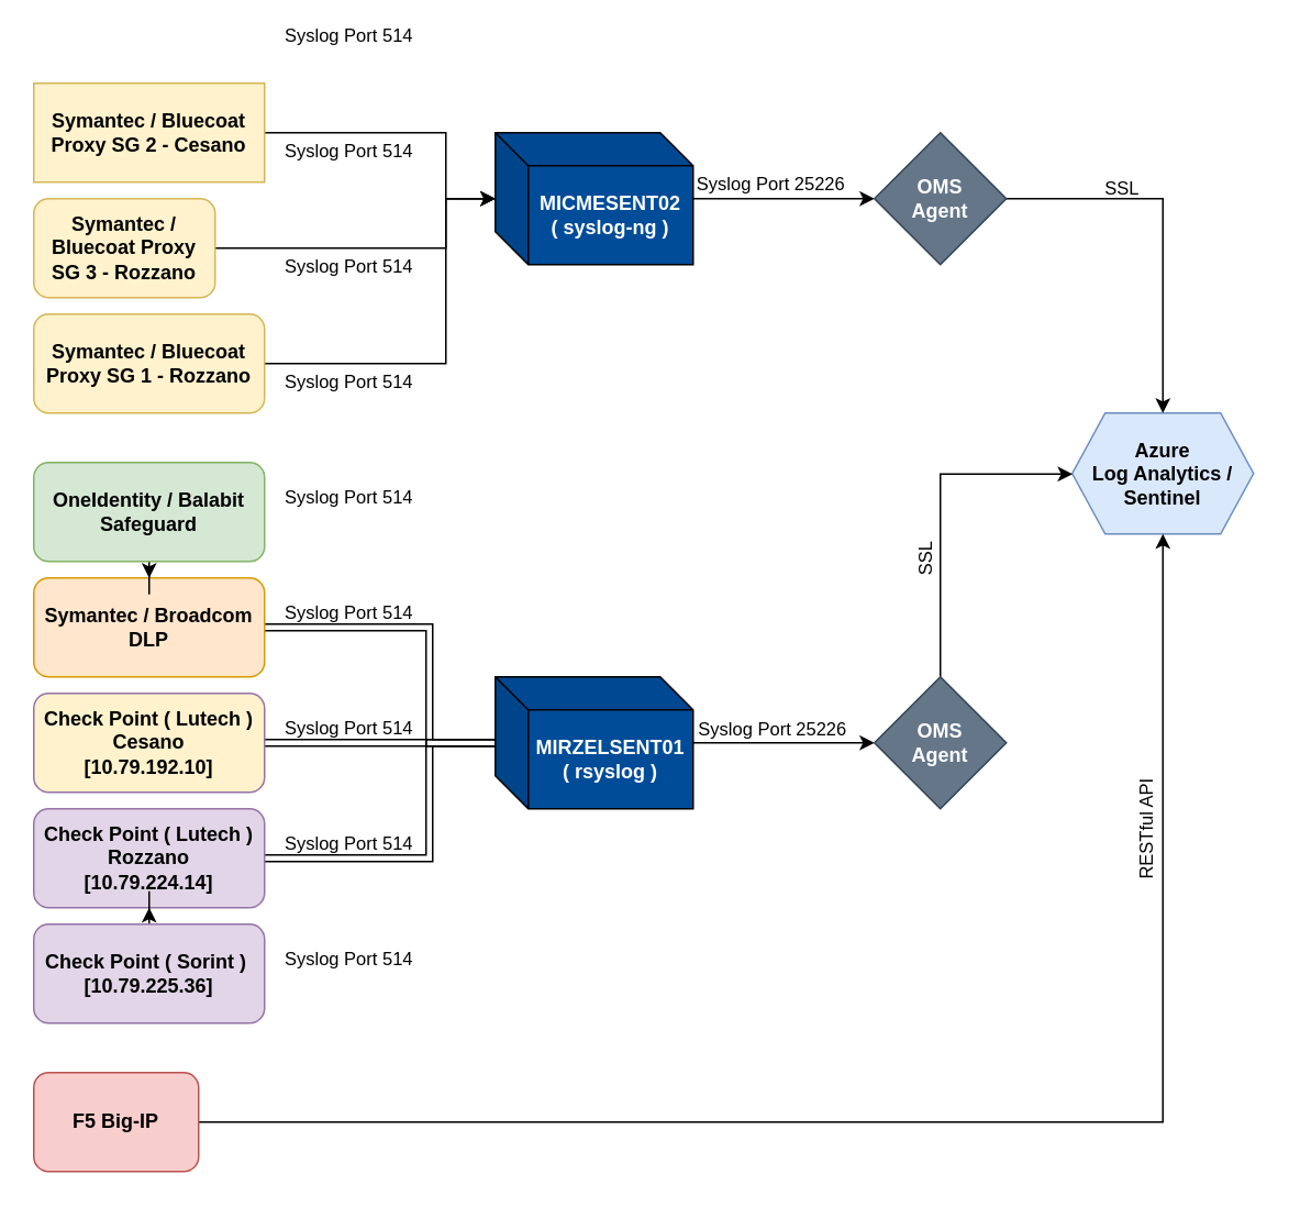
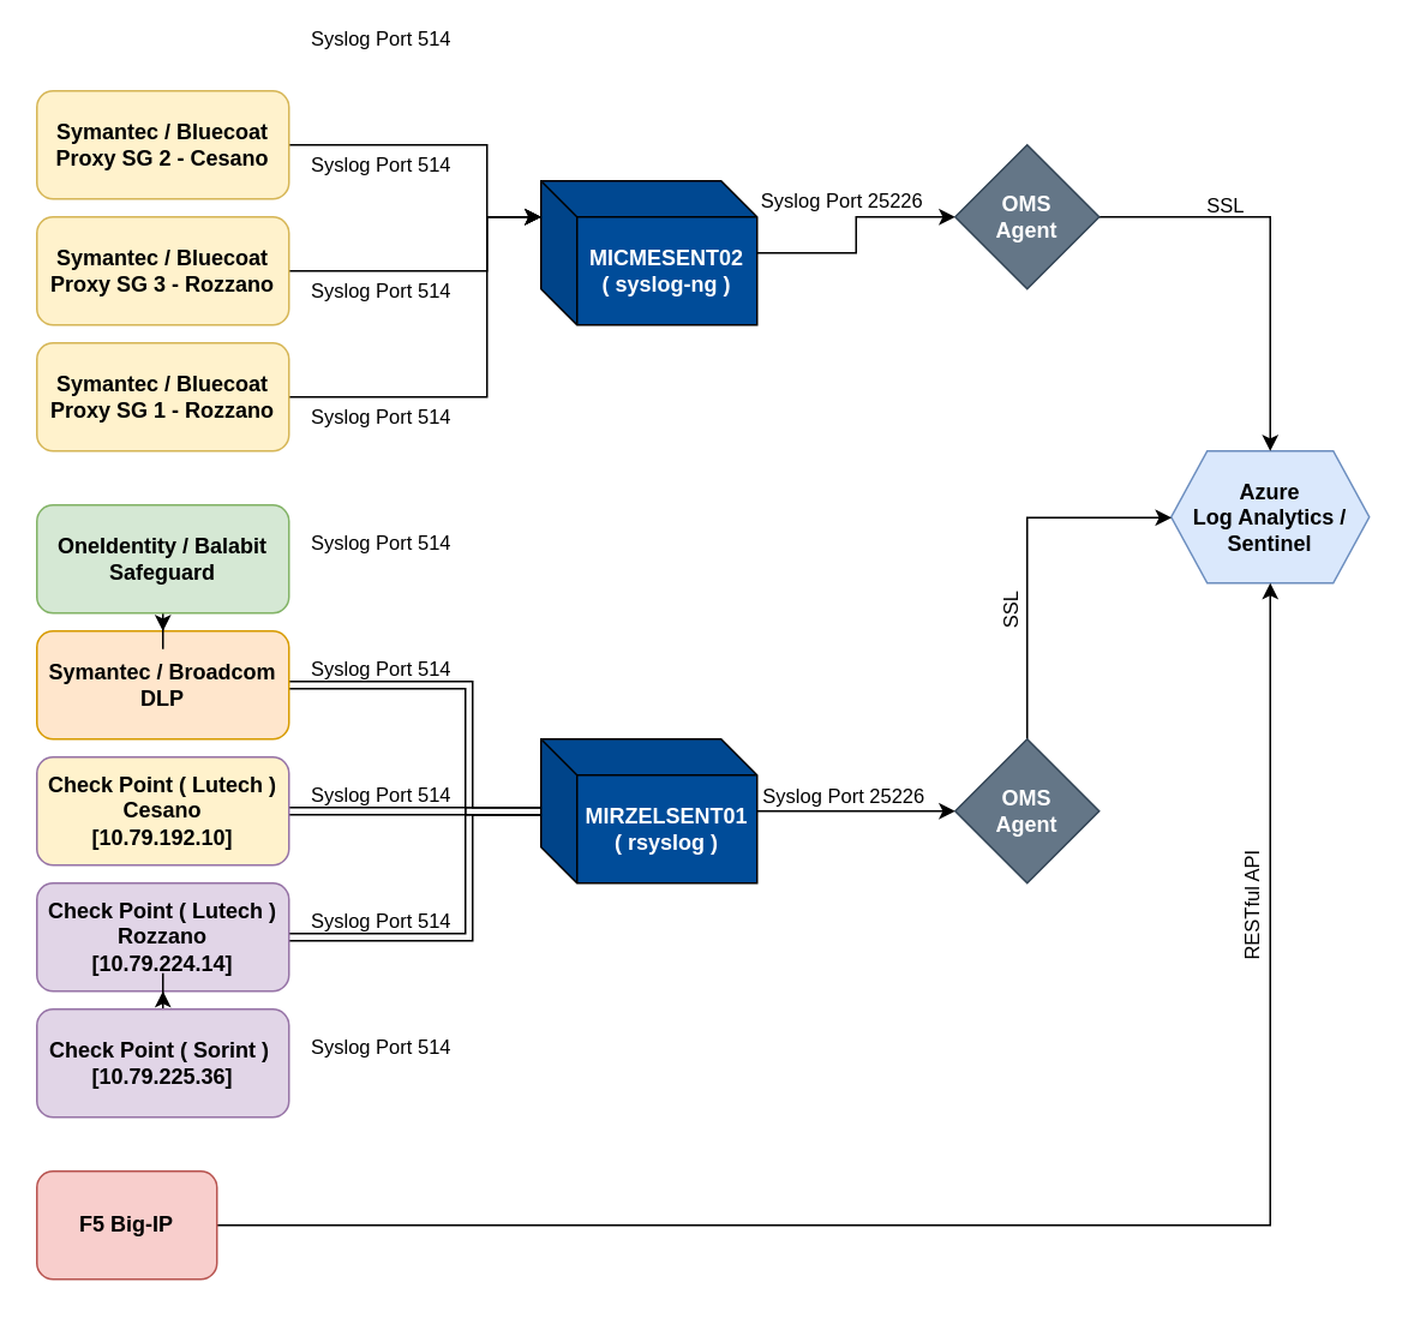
  <mxCell id="0" />
  <mxCell id="1" parent="0" />
  <mxCell id="2" value="" style="edgeStyle=orthogonalEdgeStyle;rounded=0;orthogonalLoop=1;jettySize=auto;html=1;fontColor=#FFFFFF;" edge="1" parent="1" source="3" target="17"><mxGeometry relative="1" as="geometry"><Array as="points"><mxPoint x="270" y="80" /><mxPoint x="270" y="120" /></Array></mxGeometry></mxCell>
- <mxCell id="3" value="Symantec / Bluecoat Proxy SG 2 - Cesano" style="whiteSpace=wrap;html=1;fontSize=12;glass=0;strokeWidth=1;shadow=0;fillColor=#fff2cc;fontStyle=1;strokeColor=#d6b656;rounded=0;" vertex="1" parent="1"><mxGeometry x="20" y="50" width="140" height="60" as="geometry" /></mxCell>
+ <mxCell id="3" value="Symantec / Bluecoat Proxy SG 2 - Cesano" style="rounded=1;whiteSpace=wrap;html=1;fontSize=12;glass=0;strokeWidth=1;shadow=0;fillColor=#fff2cc;fontStyle=1;strokeColor=#d6b656;" vertex="1" parent="1"><mxGeometry x="20" y="50" width="140" height="60" as="geometry" /></mxCell>
  <mxCell id="4" value="" style="edgeStyle=orthogonalEdgeStyle;rounded=0;orthogonalLoop=1;jettySize=auto;html=1;fontColor=#FFFFFF;" edge="1" parent="1" source="5" target="17"><mxGeometry relative="1" as="geometry"><mxPoint x="240" y="520" as="targetPoint" /><Array as="points"><mxPoint x="270" y="150" /><mxPoint x="270" y="120" /></Array></mxGeometry></mxCell>
- <mxCell id="5" value="Symantec / Bluecoat Proxy SG 3 - Rozzano" style="rounded=1;whiteSpace=wrap;html=1;fontSize=12;glass=0;strokeWidth=1;shadow=0;fillColor=#fff2cc;fontStyle=1;strokeColor=#d6b656;" vertex="1" parent="1"><mxGeometry x="20" y="120" width="110" height="60" as="geometry" /></mxCell>
+ <mxCell id="5" value="Symantec / Bluecoat Proxy SG 3 - Rozzano" style="rounded=1;whiteSpace=wrap;html=1;fontSize=12;glass=0;strokeWidth=1;shadow=0;fillColor=#fff2cc;fontStyle=1;strokeColor=#d6b656;" vertex="1" parent="1"><mxGeometry x="20" y="120" width="140" height="60" as="geometry" /></mxCell>
  <mxCell id="6" value="" style="edgeStyle=orthogonalEdgeStyle;rounded=0;orthogonalLoop=1;jettySize=auto;html=1;fontColor=#FFFFFF;" edge="1" parent="1" source="7" target="17"><mxGeometry relative="1" as="geometry"><mxPoint x="240" y="590" as="targetPoint" /><Array as="points"><mxPoint x="270" y="220" /><mxPoint x="270" y="120" /></Array></mxGeometry></mxCell>
  <mxCell id="7" value="Symantec / Bluecoat Proxy SG 1 - Rozzano" style="rounded=1;whiteSpace=wrap;html=1;fontSize=12;glass=0;strokeWidth=1;shadow=0;fillColor=#fff2cc;fontStyle=1;strokeColor=#d6b656;" vertex="1" parent="1"><mxGeometry x="20" y="190" width="140" height="60" as="geometry" /></mxCell>
  <mxCell id="8" value="" style="edgeStyle=orthogonalEdgeStyle;shape=link;rounded=0;orthogonalLoop=1;jettySize=auto;html=1;fontColor=#000000;" edge="1" parent="1" source="9" target="15"><mxGeometry relative="1" as="geometry"><mxPoint x="240" y="520" as="targetPoint" /><Array as="points"><mxPoint x="260" y="520" /><mxPoint x="260" y="450" /></Array></mxGeometry></mxCell>
  <mxCell id="9" value="Check Point ( Lutech ) Rozzano&lt;br&gt;[10.79.224.14]" style="rounded=1;whiteSpace=wrap;html=1;fontSize=12;glass=0;strokeWidth=1;shadow=0;fillColor=#e1d5e7;fontStyle=1;strokeColor=#9673a6;" vertex="1" parent="1"><mxGeometry x="20" y="490" width="140" height="60" as="geometry" /></mxCell>
  <mxCell id="10" value="" style="edgeStyle=orthogonalEdgeStyle;shape=link;rounded=0;orthogonalLoop=1;jettySize=auto;html=1;fontColor=#000000;" edge="1" parent="1" source="11" target="15"><mxGeometry relative="1" as="geometry"><mxPoint x="250" y="450" as="targetPoint" /></mxGeometry></mxCell>
  <mxCell id="11" value="Check Point ( Lutech ) Cesano&lt;br&gt;[10.79.192.10]" style="rounded=1;whiteSpace=wrap;html=1;fontSize=12;glass=0;strokeWidth=1;shadow=0;fillColor=#fff2cc;fontStyle=1;strokeColor=#9673a6;" vertex="1" parent="1"><mxGeometry x="20" y="420" width="140" height="60" as="geometry" /></mxCell>
  <mxCell id="12" value="" style="edgeStyle=orthogonalEdgeStyle;rounded=0;orthogonalLoop=1;jettySize=auto;html=1;fontColor=#FFFFFF;" edge="1" parent="1" source="13" target="9"><mxGeometry relative="1" as="geometry" /></mxCell>
  <mxCell id="13" value="Check Point ( Sorint )&amp;nbsp;&lt;br&gt;[10.79.225.36]" style="rounded=1;whiteSpace=wrap;html=1;fontSize=12;glass=0;strokeWidth=1;shadow=0;fillColor=#e1d5e7;fontStyle=1;strokeColor=#9673a6;" vertex="1" parent="1"><mxGeometry x="20" y="560" width="140" height="60" as="geometry" /></mxCell>
  <mxCell id="14" value="" style="edgeStyle=orthogonalEdgeStyle;rounded=0;orthogonalLoop=1;jettySize=auto;html=1;fontColor=#FFFFFF;" edge="1" parent="1" source="15" target="38"><mxGeometry relative="1" as="geometry"><mxPoint x="480" y="450" as="targetPoint" /></mxGeometry></mxCell>
  <mxCell id="15" value="MIRZELSENT01&lt;br&gt;( rsyslog )" style="shape=cube;whiteSpace=wrap;html=1;boundedLbl=1;backgroundOutline=1;darkOpacity=0.05;darkOpacity2=0.1;fontColor=#FFFFFF;fillColor=#004C99;fontStyle=1" vertex="1" parent="1"><mxGeometry x="300" y="410" width="120" height="80" as="geometry" /></mxCell>
  <mxCell id="16" style="edgeStyle=orthogonalEdgeStyle;rounded=0;orthogonalLoop=1;jettySize=auto;html=1;fontColor=#FFFFFF;" edge="1" parent="1" source="17" target="36"><mxGeometry relative="1" as="geometry"><mxPoint x="470" y="120" as="targetPoint" /></mxGeometry></mxCell>
- <mxCell id="17" value="MICMESENT02&lt;br&gt;( syslog-ng )" style="shape=cube;whiteSpace=wrap;html=1;boundedLbl=1;backgroundOutline=1;darkOpacity=0.05;darkOpacity2=0.1;fontColor=#FFFFFF;fillColor=#004C99;fontStyle=1" vertex="1" parent="1"><mxGeometry x="300" y="80" width="120" height="80" as="geometry" /></mxCell>
+ <mxCell id="17" value="MICMESENT02&lt;br&gt;( syslog-ng )" style="shape=cube;whiteSpace=wrap;html=1;boundedLbl=1;backgroundOutline=1;darkOpacity=0.05;darkOpacity2=0.1;fontColor=#FFFFFF;fillColor=#004C99;fontStyle=1" vertex="1" parent="1"><mxGeometry x="300" y="100" width="120" height="80" as="geometry" /></mxCell>
  <mxCell id="18" value="" style="edgeStyle=orthogonalEdgeStyle;rounded=0;orthogonalLoop=1;jettySize=auto;html=1;fontColor=#FFFFFF;shape=link;" edge="1" parent="1" source="19" target="15"><mxGeometry relative="1" as="geometry"><mxPoint x="240" y="240" as="targetPoint" /><Array as="points"><mxPoint x="260" y="380" /><mxPoint x="260" y="450" /></Array></mxGeometry></mxCell>
  <mxCell id="19" value="Symantec / Broadcom DLP" style="rounded=1;whiteSpace=wrap;html=1;fontSize=12;glass=0;strokeWidth=1;shadow=0;fillColor=#ffe6cc;fontStyle=1;strokeColor=#d79b00;" vertex="1" parent="1"><mxGeometry x="20" y="350" width="140" height="60" as="geometry" /></mxCell>
  <mxCell id="20" value="" style="edgeStyle=orthogonalEdgeStyle;rounded=0;orthogonalLoop=1;jettySize=auto;html=1;fontColor=#FFFFFF;" edge="1" parent="1" source="21" target="19"><mxGeometry relative="1" as="geometry"><mxPoint x="240" y="170" as="targetPoint" /></mxGeometry></mxCell>
  <mxCell id="21" value="OneIdentity / Balabit Safeguard" style="rounded=1;whiteSpace=wrap;html=1;fontSize=12;glass=0;strokeWidth=1;shadow=0;fillColor=#d5e8d4;fontStyle=1;strokeColor=#82b366;" vertex="1" parent="1"><mxGeometry x="20" y="280" width="140" height="60" as="geometry" /></mxCell>
  <mxCell id="22" value="Azure&lt;br&gt;Log Analytics / Sentinel" style="shape=hexagon;perimeter=hexagonPerimeter2;whiteSpace=wrap;html=1;fixedSize=1;fillColor=#dae8fc;strokeColor=#6c8ebf;fontStyle=1" vertex="1" parent="1"><mxGeometry x="650" y="250" width="110" height="73.33" as="geometry" /></mxCell>
  <mxCell id="23" style="edgeStyle=orthogonalEdgeStyle;rounded=0;orthogonalLoop=1;jettySize=auto;html=1;fontColor=#FFFFFF;" edge="1" parent="1" source="25" target="22"><mxGeometry relative="1" as="geometry" /></mxCell>
  <mxCell id="24" value="&lt;font color=&quot;#000000&quot;&gt;RESTful API&lt;/font&gt;" style="edgeLabel;html=1;align=center;verticalAlign=middle;resizable=0;points=[];fontColor=#FFFFFF;rotation=-90;labelBackgroundColor=none;" vertex="1" connectable="0" parent="23"><mxGeometry x="0.314" y="3" relative="1" as="geometry"><mxPoint x="-8" y="-142" as="offset" /></mxGeometry></mxCell>
  <mxCell id="25" value="F5 Big-IP" style="rounded=1;whiteSpace=wrap;html=1;fontSize=12;glass=0;strokeWidth=1;shadow=0;fillColor=#f8cecc;fontStyle=1;strokeColor=#b85450;" vertex="1" parent="1"><mxGeometry x="20" y="650" width="100" height="60" as="geometry" /></mxCell>
  <mxCell id="26" value="&lt;font color=&quot;#000000&quot;&gt;Syslog Port 514&lt;/font&gt;" style="edgeLabel;html=1;align=center;verticalAlign=middle;resizable=0;points=[];fontColor=#FFFFFF;rotation=0;labelBackgroundColor=none;" vertex="1" connectable="0" parent="1"><mxGeometry x="210" y="580" as="geometry" /></mxCell>
  <mxCell id="27" value="&lt;font color=&quot;#000000&quot;&gt;Syslog Port 514&lt;/font&gt;" style="edgeLabel;html=1;align=center;verticalAlign=middle;resizable=0;points=[];fontColor=#FFFFFF;rotation=0;labelBackgroundColor=none;" vertex="1" connectable="0" parent="1"><mxGeometry x="210" y="230" as="geometry" /></mxCell>
  <mxCell id="28" value="&lt;font color=&quot;#000000&quot;&gt;Syslog Port 514&lt;/font&gt;" style="edgeLabel;html=1;align=center;verticalAlign=middle;resizable=0;points=[];fontColor=#FFFFFF;rotation=0;labelBackgroundColor=none;" vertex="1" connectable="0" parent="1"><mxGeometry x="210" y="160" as="geometry" /></mxCell>
  <mxCell id="29" value="&lt;font color=&quot;#000000&quot;&gt;Syslog Port 514&lt;/font&gt;" style="edgeLabel;html=1;align=center;verticalAlign=middle;resizable=0;points=[];fontColor=#FFFFFF;rotation=0;labelBackgroundColor=none;" vertex="1" connectable="0" parent="1"><mxGeometry x="210" y="20" as="geometry" /></mxCell>
  <mxCell id="30" value="&lt;font color=&quot;#000000&quot;&gt;Syslog Port 514&lt;/font&gt;" style="edgeLabel;html=1;align=center;verticalAlign=middle;resizable=0;points=[];fontColor=#FFFFFF;rotation=0;labelBackgroundColor=none;" vertex="1" connectable="0" parent="1"><mxGeometry x="210" y="90" as="geometry" /></mxCell>
  <mxCell id="31" value="&lt;font color=&quot;#000000&quot;&gt;Syslog Port 514&lt;/font&gt;" style="edgeLabel;html=1;align=center;verticalAlign=middle;resizable=0;points=[];fontColor=#FFFFFF;rotation=0;labelBackgroundColor=none;" vertex="1" connectable="0" parent="1"><mxGeometry x="210" y="300" as="geometry" /></mxCell>
  <mxCell id="32" value="&lt;font color=&quot;#000000&quot;&gt;Syslog Port 514&lt;/font&gt;" style="edgeLabel;html=1;align=center;verticalAlign=middle;resizable=0;points=[];fontColor=#FFFFFF;rotation=0;labelBackgroundColor=none;" vertex="1" connectable="0" parent="1"><mxGeometry x="210" y="370" as="geometry" /></mxCell>
  <mxCell id="33" value="&lt;font color=&quot;#000000&quot;&gt;Syslog Port 514&lt;/font&gt;" style="edgeLabel;html=1;align=center;verticalAlign=middle;resizable=0;points=[];fontColor=#FFFFFF;rotation=0;labelBackgroundColor=none;" vertex="1" connectable="0" parent="1"><mxGeometry x="210" y="510" as="geometry" /></mxCell>
  <mxCell id="34" value="&lt;font color=&quot;#000000&quot;&gt;Syslog Port 514&lt;/font&gt;" style="edgeLabel;html=1;align=center;verticalAlign=middle;resizable=0;points=[];fontColor=#FFFFFF;rotation=0;labelBackgroundColor=none;" vertex="1" connectable="0" parent="1"><mxGeometry x="210" y="440" as="geometry" /></mxCell>
  <mxCell id="35" style="edgeStyle=orthogonalEdgeStyle;rounded=0;orthogonalLoop=1;jettySize=auto;html=1;fontColor=#FFFFFF;" edge="1" parent="1" source="36" target="22"><mxGeometry relative="1" as="geometry" /></mxCell>
  <mxCell id="36" value="&lt;b&gt;&lt;font color=&quot;#ffffff&quot;&gt;OMS&lt;br&gt;Agent&lt;/font&gt;&lt;/b&gt;" style="rhombus;whiteSpace=wrap;html=1;labelBackgroundColor=none;fontColor=#ffffff;fillColor=#647687;strokeColor=#314354;" vertex="1" parent="1"><mxGeometry x="530" y="80" width="80" height="80" as="geometry" /></mxCell>
  <mxCell id="37" style="edgeStyle=orthogonalEdgeStyle;rounded=0;orthogonalLoop=1;jettySize=auto;html=1;fontColor=#FFFFFF;" edge="1" parent="1" source="38" target="22"><mxGeometry relative="1" as="geometry"><Array as="points"><mxPoint x="570" y="287" /></Array></mxGeometry></mxCell>
  <mxCell id="38" value="&lt;b&gt;&lt;font color=&quot;#ffffff&quot;&gt;OMS&lt;br&gt;Agent&lt;/font&gt;&lt;/b&gt;" style="rhombus;whiteSpace=wrap;html=1;labelBackgroundColor=none;fontColor=#ffffff;fillColor=#647687;strokeColor=#314354;" vertex="1" parent="1"><mxGeometry x="530" y="410" width="80" height="80" as="geometry" /></mxCell>
  <mxCell id="39" value="&lt;font color=&quot;#000000&quot;&gt;Syslog Port 25226&lt;/font&gt;" style="edgeLabel;html=1;align=center;verticalAlign=middle;resizable=0;points=[];fontColor=#FFFFFF;rotation=0;labelBackgroundColor=none;" vertex="1" connectable="0" parent="1"><mxGeometry x="436" y="440" as="geometry"><mxPoint x="31" y="1" as="offset" /></mxGeometry></mxCell>
  <mxCell id="40" value="&lt;font color=&quot;#000000&quot;&gt;Syslog Port 25226&lt;/font&gt;" style="edgeLabel;html=1;align=center;verticalAlign=middle;resizable=0;points=[];fontColor=#FFFFFF;rotation=0;labelBackgroundColor=none;" vertex="1" connectable="0" parent="1"><mxGeometry x="466" y="110" as="geometry" /></mxCell>
  <mxCell id="41" value="&lt;font color=&quot;#000000&quot;&gt;SSL&lt;br&gt;&lt;/font&gt;" style="edgeLabel;html=1;align=center;verticalAlign=middle;resizable=0;points=[];fontColor=#FFFFFF;rotation=-90;labelBackgroundColor=none;" vertex="1" connectable="0" parent="1"><mxGeometry x="560" y="340" as="geometry" /></mxCell>
  <mxCell id="42" value="&lt;font color=&quot;#000000&quot;&gt;SSL&lt;br&gt;&lt;/font&gt;" style="edgeLabel;html=1;align=center;verticalAlign=middle;resizable=0;points=[];fontColor=#FFFFFF;rotation=0;labelBackgroundColor=none;" vertex="1" connectable="0" parent="1"><mxGeometry x="680" y="110" as="geometry"><mxPoint x="-1" y="3" as="offset" /></mxGeometry></mxCell>
